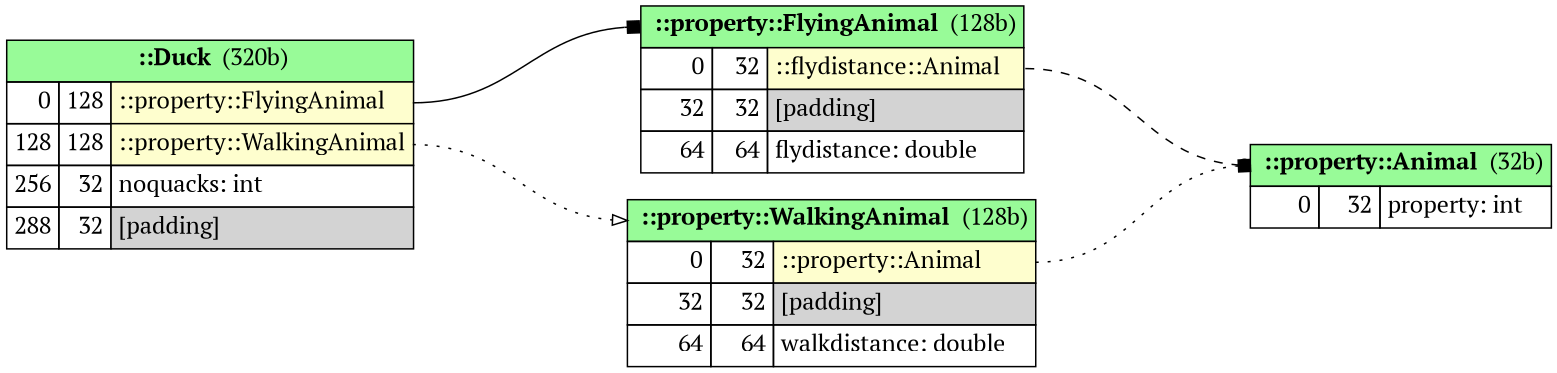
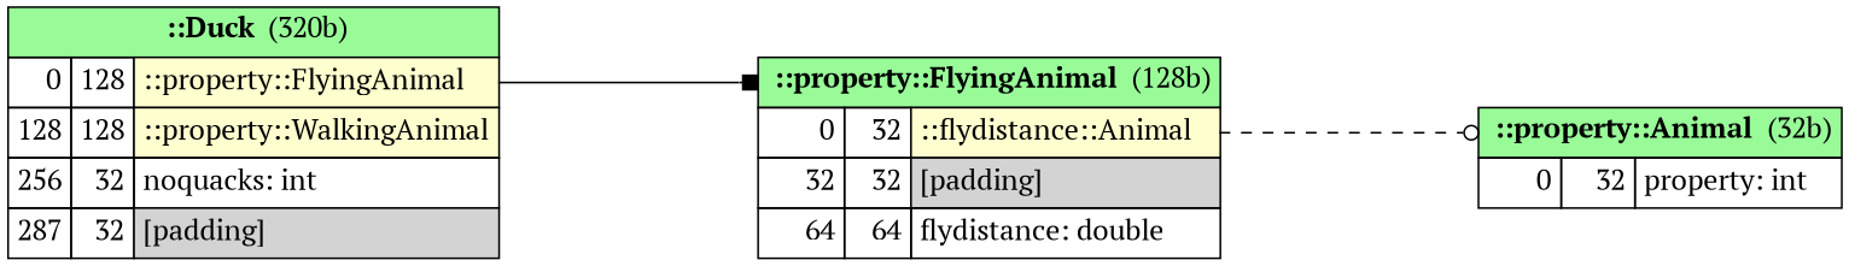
  digraph {
    fontname="PT Serif"
    rankdir=LR
    ranksep=2
    node [fontname="PT Serif" fontsize=16 shape=plain]
    edge [arrowhead=box fontname="PT Serif" headport=-1 style=dotted tailport=out_0]
-   n1 [label=<<table border="0" cellborder="1" cellspacing="0" cellpadding="4">             <tr> <td colspan="3" bgcolor="PaleGreen" port='-1'> <b>::Duck</b>  (320b)</td> </tr>             <tr> <td align="right" port='in_0'>0</td> <td align="right">128</td> <td align="left" bgcolor='#FEFECE' port='out_0'>::property::FlyingAnimal</td> </tr>             <tr> <td align="right" port='in_1'>128</td> <td align="right">128</td> <td align="left" bgcolor='#FEFECE' port='out_1'>::property::WalkingAnimal</td> </tr>             <tr> <td align="right" port='in_2'>256</td> <td align="right">32</td> <td align="left" port='out_2'>noquacks: int</td> </tr>             <tr> <td align="right" port='in_3'>288</td> <td align="right">32</td> <td align="left" bgcolor='lightgray' port='out_3'>[padding]</td> </tr>         </table>>]
-   n2 [label=<<table border="0" cellborder="1" cellspacing="0" cellpadding="4">             <tr> <td colspan="3" bgcolor="PaleGreen" port='-1'> <b>::property::WalkingAnimal</b>  (128b)</td> </tr>             <tr> <td align="right" port='in_0'>0</td> <td align="right">32</td> <td align="left" bgcolor='#FEFECE' port='out_0'>::property::Animal</td> </tr>             <tr> <td align="right" port='in_1'>32</td> <td align="right">32</td> <td align="left" bgcolor='lightgray' port='out_1'>[padding]</td> </tr>             <tr> <td align="right" port='in_2'>64</td> <td align="right">64</td> <td align="left" port='out_2'>walkdistance: double</td> </tr>         </table>>]
+   n1 [label=<<table border="0" cellborder="1" cellspacing="0" cellpadding="4">             <tr> <td colspan="3" bgcolor="PaleGreen" port='-1'> <b>::Duck</b>  (320b)</td> </tr>             <tr> <td align="right" port='in_0'>0</td> <td align="right">128</td> <td align="left" bgcolor='#FEFECE' port='out_0'>::property::FlyingAnimal</td> </tr>             <tr> <td align="right" port='in_1'>128</td> <td align="right">128</td> <td align="left" bgcolor='#FEFECE' port='out_1'>::property::WalkingAnimal</td> </tr>             <tr> <td align="right" port='in_2'>256</td> <td align="right">32</td> <td align="left" port='out_2'>noquacks: int</td> </tr>             <tr> <td align="right" port='in_3'>287</td> <td align="right">32</td> <td align="left" bgcolor='lightgray' port='out_3'>[padding]</td> </tr>         </table>>]
    n3 [label=<<table border="0" cellborder="1" cellspacing="0" cellpadding="4">             <tr> <td colspan="3" bgcolor="PaleGreen" port='-1'> <b>::property::FlyingAnimal</b>  (128b)</td> </tr>             <tr> <td align="right" port='in_0'>0</td> <td align="right">32</td> <td align="left" bgcolor='#FEFECE' port='out_0'>::flydistance::Animal</td> </tr>             <tr> <td align="right" port='in_1'>32</td> <td align="right">32</td> <td align="left" bgcolor='lightgray' port='out_1'>[padding]</td> </tr>             <tr> <td align="right" port='in_2'>64</td> <td align="right">64</td> <td align="left" port='out_2'>flydistance: double</td> </tr>         </table>>]
    n4 [label=<<table border="0" cellborder="1" cellspacing="0" cellpadding="4">             <tr> <td colspan="3" bgcolor="PaleGreen" port='-1'> <b>::property::Animal</b>  (32b)</td> </tr>             <tr> <td align="right" port='in_0'>0</td> <td align="right">32</td> <td align="left" port='out_0'>property: int</td> </tr>         </table>>]
-   n1 -> n2 [arrowhead=onormal tailport=out_1]
    n1 -> n3 [style=solid]
-   n2 -> n4
    n3 -> n4 [arrowhead=odot style=dashed]
  }
